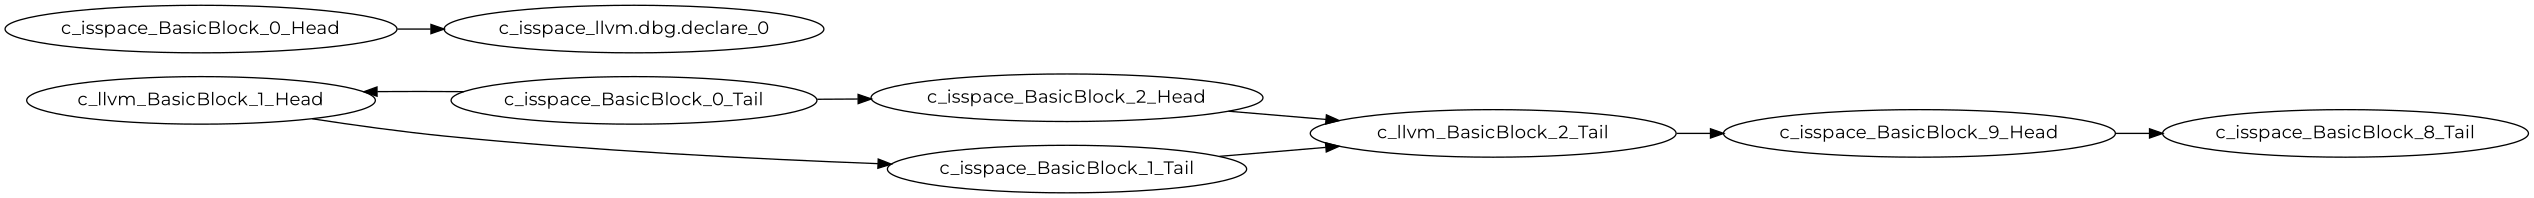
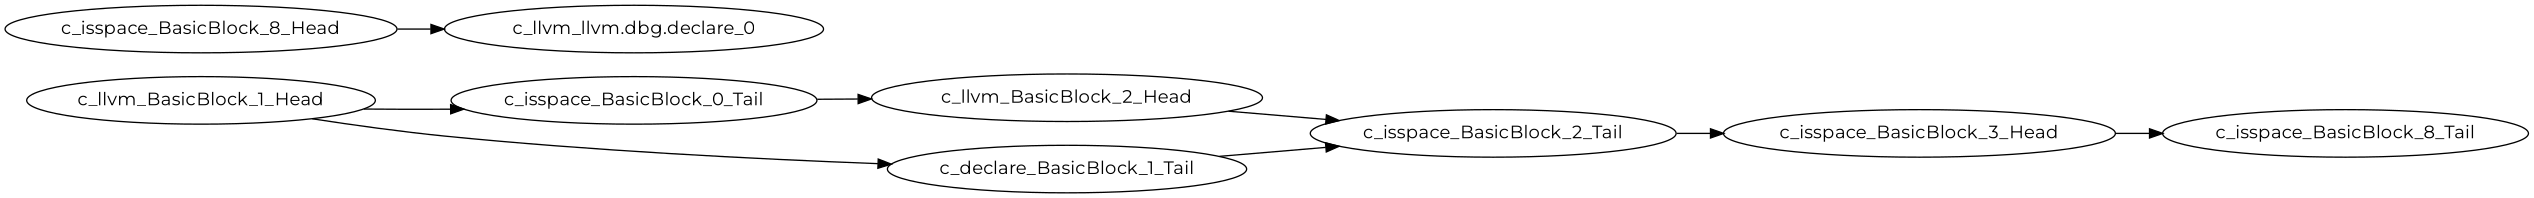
  digraph {
    fontname=Montserrat
    rankdir=LR
    node [fontname=Montserrat]
    edge [fontname=Montserrat]
-   c_isspace_BasicBlock_2_Head
-   c_isspace_BasicBlock_2_Tail [label=c_llvm_BasicBlock_2_Tail]
-   c_isspace_BasicBlock_3_Head [label=c_isspace_BasicBlock_9_Head]
+   c_isspace_BasicBlock_2_Head [label=c_llvm_BasicBlock_2_Head]
+   c_isspace_BasicBlock_2_Tail
+   c_isspace_BasicBlock_3_Head
    n4 [label=c_isspace_BasicBlock_8_Tail]
    c_isspace_BasicBlock_0_Tail
    n6 [label=c_llvm_BasicBlock_1_Head]
-   c_isspace_BasicBlock_1_Tail
-   c_isspace_BasicBlock_0_Head
-   "c_isspace_llvm.dbg.declare_0"
+   c_isspace_BasicBlock_1_Tail [label=c_declare_BasicBlock_1_Tail]
+   c_isspace_BasicBlock_0_Head [label=c_isspace_BasicBlock_8_Head]
+   "c_isspace_llvm.dbg.declare_0" [label="c_llvm_llvm.dbg.declare_0"]
    c_isspace_BasicBlock_2_Head -> c_isspace_BasicBlock_2_Tail
    c_isspace_BasicBlock_2_Tail -> c_isspace_BasicBlock_3_Head
    c_isspace_BasicBlock_3_Head -> n4
    c_isspace_BasicBlock_0_Tail -> c_isspace_BasicBlock_2_Head
-   c_isspace_BasicBlock_0_Tail -> n6
+   n6 -> c_isspace_BasicBlock_0_Tail
    n6 -> c_isspace_BasicBlock_1_Tail
    c_isspace_BasicBlock_1_Tail -> c_isspace_BasicBlock_2_Tail
    c_isspace_BasicBlock_0_Head -> "c_isspace_llvm.dbg.declare_0"
  }
